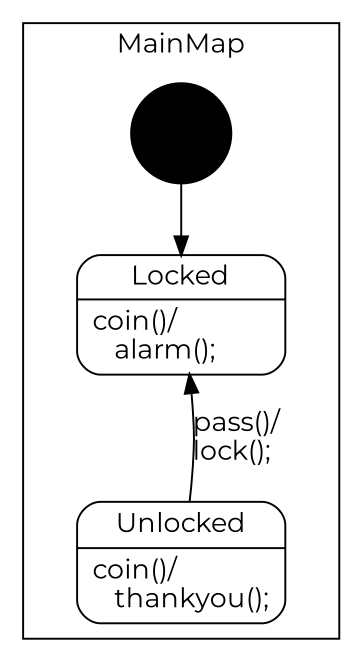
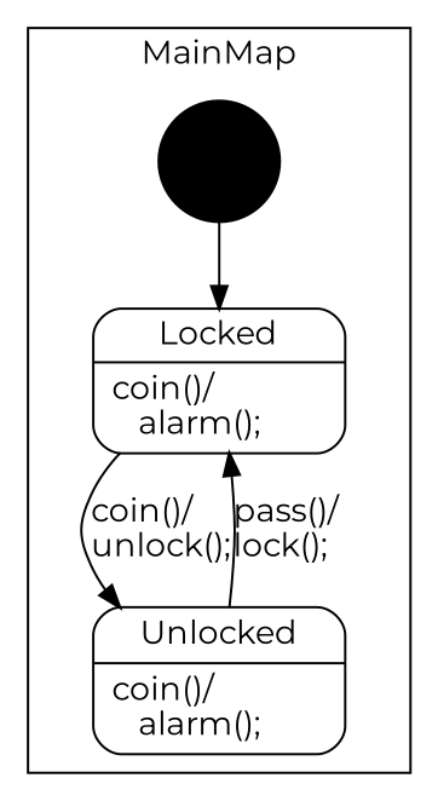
  digraph {
    fontname=Montserrat
    node [fontname=Montserrat shape=Mrecord]
    edge [fontname=Montserrat]
    n1 [label="{Locked|coin()/\l&nbsp;&nbsp;&nbsp;alarm();\l}" width=1.5]
-   n2 [label="{Unlocked|coin()/\l&nbsp;&nbsp;&nbsp;thankyou();\l}" width=1.5]
+   n2 [label="{Unlocked|coin()/\l&nbsp;&nbsp;&nbsp;alarm();\l}" width=1.5]
    "%5" [fillcolor=black shape=circle style=filled width=0.25]
    subgraph cluster_1 {
      label=MainMap
      n1
      n2
      "%5"
    }
+   n1 -> n2 [label="coin()/\lunlock();\l"]
    n2 -> n1 [label="pass()/\llock();\l"]
    "%5" -> n1
  }
